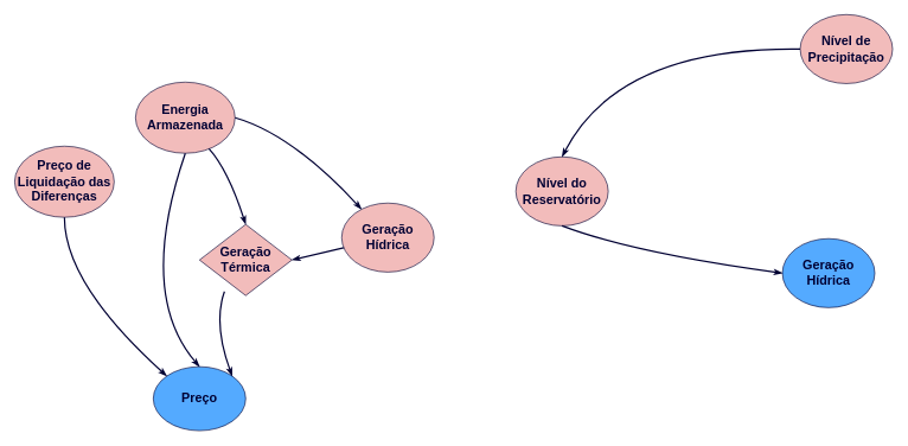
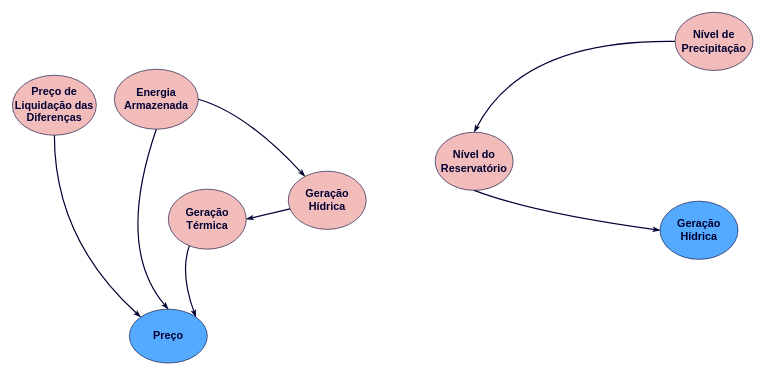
  <mxCell id="0" />
  <mxCell id="1" parent="0" />
  <mxCell id="2" value="&lt;font color=&quot;#000033&quot; style=&quot;font-size: 18px;&quot;&gt;&lt;b&gt;Geração Hídrica&lt;/b&gt;&lt;/font&gt;" style="ellipse;whiteSpace=wrap;html=1;fillColor=#F2BCBB;shadow=0;strokeColor=#000033;" vertex="1" parent="1"><mxGeometry x="480" y="285" width="130" height="97" as="geometry" /></mxCell>
  <mxCell id="3" value="&lt;font color=&quot;#000033&quot; style=&quot;font-size: 18px;&quot;&gt;&lt;b&gt;Preço&lt;/b&gt;&lt;/font&gt;" style="ellipse;whiteSpace=wrap;html=1;fillColor=#54AAFF;shadow=0;strokeColor=#000033;" vertex="1" parent="1"><mxGeometry x="215" y="515" width="130" height="90" as="geometry" /></mxCell>
  <mxCell id="4" value="&lt;font color=&quot;#000033&quot; style=&quot;font-size: 18px;&quot;&gt;&lt;b style=&quot;&quot;&gt;Energia Armazenada&lt;/b&gt;&lt;/font&gt;" style="ellipse;whiteSpace=wrap;html=1;fillColor=#F2BCBB;shadow=0;strokeColor=#000033;" vertex="1" parent="1"><mxGeometry x="190" y="115" width="140" height="100" as="geometry" /></mxCell>
- <mxCell id="5" value="&lt;font style=&quot;font-size: 18px;&quot; color=&quot;#000033&quot;&gt;&lt;b&gt;Geração Térmica&lt;/b&gt;&lt;/font&gt;" style="rhombus;whiteSpace=wrap;html=1;fillColor=#F2BCBB;shadow=0;strokeColor=#000033;" vertex="1" parent="1"><mxGeometry x="280" y="315" width="130" height="100" as="geometry" /></mxCell>
+ <mxCell id="5" value="&lt;font style=&quot;font-size: 18px;&quot; color=&quot;#000033&quot;&gt;&lt;b&gt;Geração Térmica&lt;/b&gt;&lt;/font&gt;" style="ellipse;whiteSpace=wrap;html=1;fillColor=#F2BCBB;shadow=0;strokeColor=#000033;" vertex="1" parent="1"><mxGeometry x="280" y="315" width="130" height="100" as="geometry" /></mxCell>
  <mxCell id="6" value="" style="curved=1;endArrow=classicThin;html=1;rounded=0;entryX=0.5;entryY=0;entryDx=0;entryDy=0;strokeWidth=2;strokeColor=#000033;endFill=1;exitX=0.5;exitY=1;exitDx=0;exitDy=0;" edge="1" parent="1" source="4" target="3"><mxGeometry width="50" height="50" relative="1" as="geometry"><mxPoint x="150" y="298" as="sourcePoint" /><mxPoint x="298" y="451" as="targetPoint" /><Array as="points"><mxPoint x="192" y="413" /></Array></mxGeometry></mxCell>
  <mxCell id="7" value="" style="curved=1;endArrow=classicThin;html=1;rounded=0;entryX=1;entryY=0;entryDx=0;entryDy=0;fillColor=#000033;strokeColor=#000033;strokeWidth=2;endFill=1;exitX=0.27;exitY=0.944;exitDx=0;exitDy=0;exitPerimeter=0;" edge="1" parent="1" source="5" target="3"><mxGeometry width="50" height="50" relative="1" as="geometry"><mxPoint x="330" y="348" as="sourcePoint" /><mxPoint x="308" y="461" as="targetPoint" /><Array as="points"><mxPoint x="299" y="455" /></Array></mxGeometry></mxCell>
- <mxCell id="8" value="&lt;font style=&quot;font-size: 18px;&quot; color=&quot;#000033&quot;&gt;&lt;b style=&quot;&quot;&gt;Preço de Liquidação das Diferenças&lt;/b&gt;&lt;/font&gt;" style="ellipse;whiteSpace=wrap;html=1;fillColor=#F2BCBB;shadow=0;strokeColor=#000033;" vertex="1" parent="1"><mxGeometry x="20" y="205" width="140" height="100" as="geometry" /></mxCell>
+ <mxCell id="8" value="&lt;font style=&quot;font-size: 18px;&quot; color=&quot;#000033&quot;&gt;&lt;b style=&quot;&quot;&gt;Preço de Liquidação das Diferenças&lt;/b&gt;&lt;/font&gt;" style="ellipse;whiteSpace=wrap;html=1;fillColor=#F2BCBB;shadow=0;strokeColor=#000033;" vertex="1" parent="1"><mxGeometry x="20" y="125" width="140" height="100" as="geometry" /></mxCell>
  <mxCell id="9" value="" style="curved=1;endArrow=classicThin;html=1;rounded=0;exitX=0.5;exitY=1;exitDx=0;exitDy=0;strokeWidth=2;strokeColor=#000033;endFill=1;entryX=0;entryY=0;entryDx=0;entryDy=0;" edge="1" parent="1" source="8" target="3"><mxGeometry width="50" height="50" relative="1" as="geometry"><mxPoint x="223" y="318" as="sourcePoint" /><mxPoint x="290" y="588" as="targetPoint" /><Array as="points"><mxPoint x="90" y="398" /></Array></mxGeometry></mxCell>
  <mxCell id="10" value="" style="curved=1;endArrow=classicThin;html=1;rounded=0;strokeWidth=2;strokeColor=#000033;endFill=1;exitX=1;exitY=0.5;exitDx=0;exitDy=0;" edge="1" parent="1" source="4" target="2"><mxGeometry width="50" height="50" relative="1" as="geometry"><mxPoint x="240" y="148" as="sourcePoint" /><mxPoint x="206" y="617" as="targetPoint" /><Array as="points"><mxPoint x="410" y="188" /></Array></mxGeometry></mxCell>
  <mxCell id="11" value="" style="endArrow=classicThin;html=1;rounded=0;strokeWidth=2;strokeColor=#000033;endFill=1;entryX=1;entryY=0.5;entryDx=0;entryDy=0;" edge="1" parent="1" source="2" target="5"><mxGeometry width="50" height="50" relative="1" as="geometry"><mxPoint x="385" y="318" as="sourcePoint" /><mxPoint x="470" y="298" as="targetPoint" /></mxGeometry></mxCell>
- <mxCell id="12" value="" style="curved=1;endArrow=classicThin;html=1;rounded=0;fillColor=#000033;strokeColor=#000033;strokeWidth=2;endFill=1;exitX=0.738;exitY=0.935;exitDx=0;exitDy=0;exitPerimeter=0;entryX=0.5;entryY=0;entryDx=0;entryDy=0;" edge="1" parent="1" source="4" target="5"><mxGeometry width="50" height="50" relative="1" as="geometry"><mxPoint x="296" y="218" as="sourcePoint" /><mxPoint x="331" y="268" as="targetPoint" /><Array as="points"><mxPoint x="320" y="238" /></Array></mxGeometry></mxCell>
  <mxCell id="13" value="&lt;font color=&quot;#000033&quot;&gt;&lt;span style=&quot;font-size: 18px;&quot;&gt;&lt;b&gt;Nível do Reservatório&lt;/b&gt;&lt;/span&gt;&lt;/font&gt;" style="ellipse;whiteSpace=wrap;html=1;fillColor=#F2BCBB;shadow=0;strokeColor=#000033;" vertex="1" parent="1"><mxGeometry x="725" y="220" width="130" height="97" as="geometry" /></mxCell>
  <mxCell id="14" value="&lt;font color=&quot;#000033&quot;&gt;&lt;span style=&quot;font-size: 18px;&quot;&gt;&lt;b&gt;Nível de Precipitação&lt;/b&gt;&lt;/span&gt;&lt;/font&gt;" style="ellipse;whiteSpace=wrap;html=1;fillColor=#F2BCBB;shadow=0;strokeColor=#000033;" vertex="1" parent="1"><mxGeometry x="1125" y="20" width="130" height="97" as="geometry" /></mxCell>
  <mxCell id="15" value="" style="curved=1;endArrow=classicThin;html=1;rounded=0;strokeWidth=2;strokeColor=#000033;endFill=1;entryX=0.5;entryY=0;entryDx=0;entryDy=0;exitX=0;exitY=0.5;exitDx=0;exitDy=0;" edge="1" parent="1" source="14" target="13"><mxGeometry width="50" height="50" relative="1" as="geometry"><mxPoint x="1050" y="65" as="sourcePoint" /><mxPoint x="990" y="458" as="targetPoint" /><Array as="points"><mxPoint x="870" y="65" /></Array></mxGeometry></mxCell>
  <mxCell id="16" value="&lt;font color=&quot;#000033&quot; style=&quot;font-size: 18px;&quot;&gt;&lt;b&gt;Geração Hídrica&lt;/b&gt;&lt;/font&gt;" style="ellipse;whiteSpace=wrap;html=1;fillColor=#54AAFF;shadow=0;strokeColor=#000033;" vertex="1" parent="1"><mxGeometry x="1100" y="335" width="130" height="97" as="geometry" /></mxCell>
  <mxCell id="17" value="" style="curved=1;endArrow=classicThin;html=1;rounded=0;strokeWidth=2;strokeColor=#000033;endFill=1;entryX=0;entryY=0.5;entryDx=0;entryDy=0;exitX=0.5;exitY=1;exitDx=0;exitDy=0;" edge="1" parent="1" source="13" target="16"><mxGeometry width="50" height="50" relative="1" as="geometry"><mxPoint x="810" y="235" as="sourcePoint" /><mxPoint x="870" y="357" as="targetPoint" /><Array as="points"><mxPoint x="890" y="355" /></Array></mxGeometry></mxCell>
